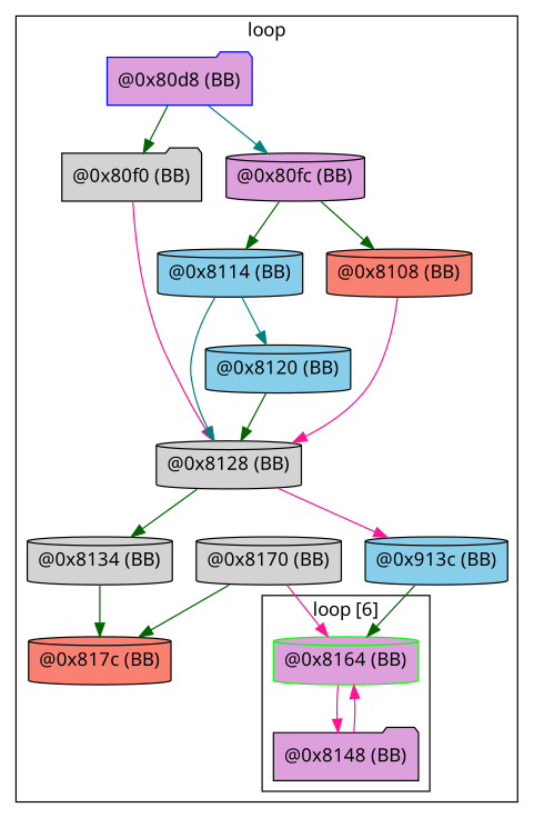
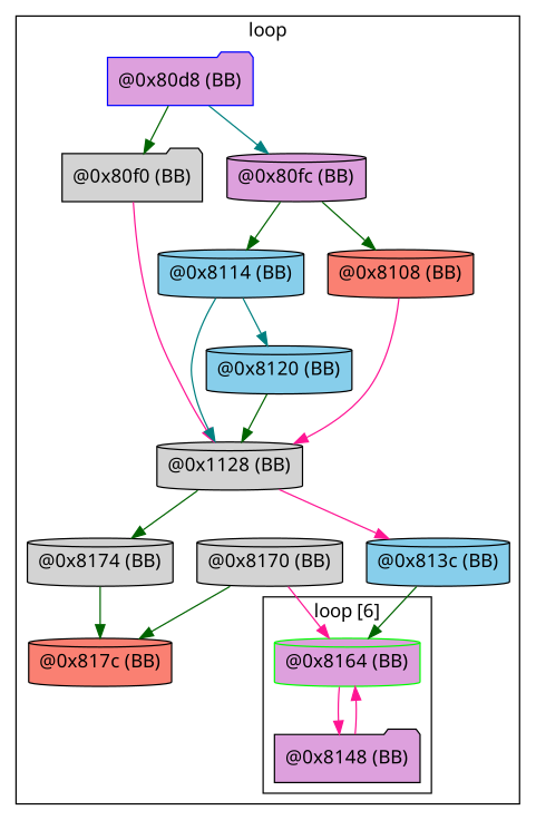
  digraph {
    fontname="Noto Sans"
    node [fillcolor=plum fontname="Noto Sans" shape=cylinder style=filled]
    edge [color=darkgreen fontname="Noto Sans"]
    n1 [color=green label="@0x8164 (BB)"]
    n2 [label="@0x8148 (BB)" shape=folder]
    n3 [color=blue label="@0x80d8 (BB)" shape=folder]
    n4 [fillcolor=lightgrey label="@0x80f0 (BB)" shape=folder]
    n5 [label="@0x80fc (BB)"]
    n6 [fillcolor=salmon label="@0x8108 (BB)"]
    n7 [fillcolor=skyblue label="@0x8114 (BB)"]
    n8 [fillcolor=skyblue label="@0x8120 (BB)"]
-   n9 [fillcolor=lightgrey label="@0x8128 (BB)"]
-   n10 [fillcolor=skyblue label="@0x913c (BB)"]
+   n9 [fillcolor=lightgrey label="@0x1128 (BB)"]
+   n10 [fillcolor=skyblue label="@0x813c (BB)"]
    n11 [fillcolor=lightgrey label="@0x8170 (BB)"]
-   n12 [fillcolor=lightgrey label="@0x8134 (BB)"]
+   n12 [fillcolor=lightgrey label="@0x8174 (BB)"]
    n13 [fillcolor=salmon label="@0x817c (BB)"]
    subgraph cluster_1 {
      label=loop
      n3
      n4
      n5
      n6
      n7
      n8
      n9
      n10
      n11
      n12
      n13
      subgraph cluster_2 {
        label="loop [6]"
        n1
        n2
      }
    }
    n1 -> n2 [color=deeppink]
    n2 -> n1 [color=deeppink]
    n3 -> n4
    n3 -> n5 [color=teal]
    n4 -> n9 [color=deeppink]
    n5 -> n6
    n5 -> n7
    n6 -> n9 [color=deeppink]
    n7 -> n8 [color=teal]
    n7 -> n9 [color=teal]
    n8 -> n9
    n9 -> n10 [color=deeppink]
    n9 -> n12
    n10 -> n1
    n11 -> n1 [color=deeppink]
    n11 -> n13
    n12 -> n13
  }
